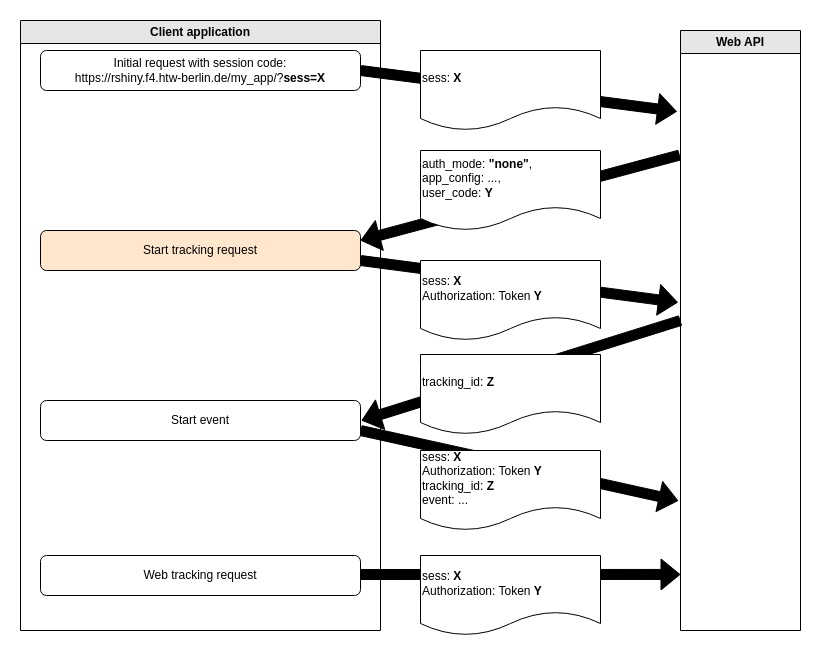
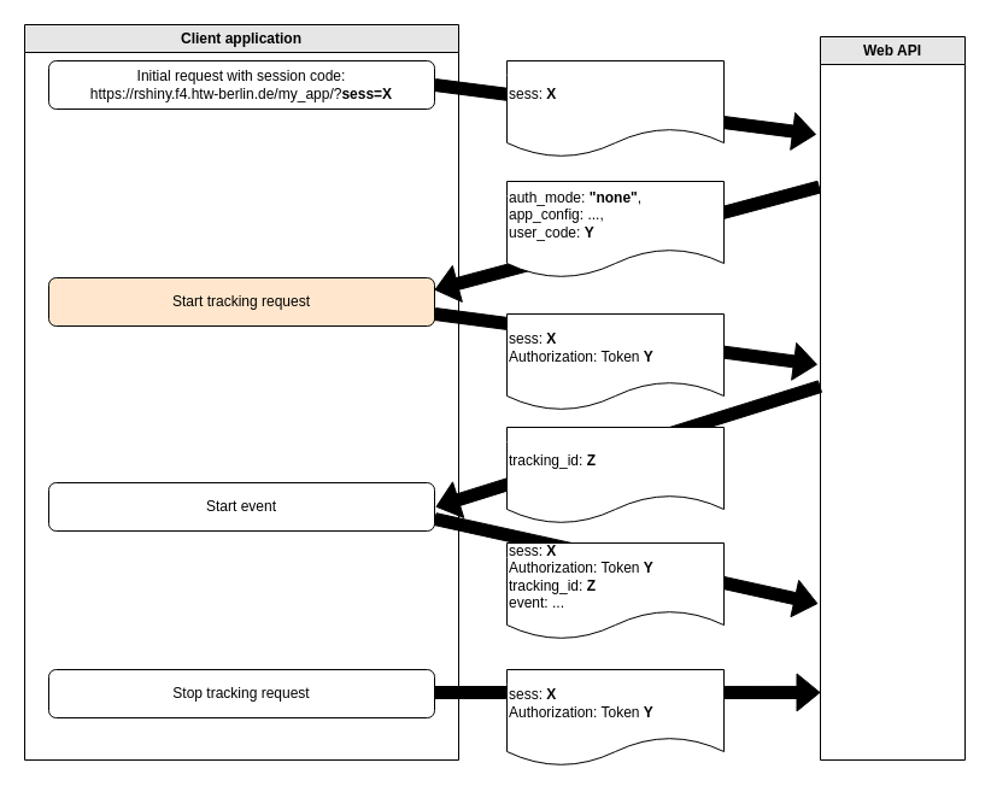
  <mxCell id="0" />
  <mxCell id="1" parent="0" />
  <mxCell id="2" value="" style="shape=flexArrow;endArrow=classic;html=1;rounded=0;exitX=1;exitY=0.75;exitDx=0;exitDy=0;entryX=0;entryY=0.782;entryDx=0;entryDy=0;entryPerimeter=0;fillColor=#000000;" parent="1" edge="1"><mxGeometry width="50" height="50" relative="1" as="geometry"><mxPoint x="360" y="574" as="sourcePoint" /><mxPoint x="680" y="573.94" as="targetPoint" /></mxGeometry></mxCell>
  <mxCell id="3" value="Client application" style="swimlane;whiteSpace=wrap;html=1;fillColor=#E6E6E6;" parent="1" vertex="1"><mxGeometry x="20" y="20" width="360" height="610" as="geometry" /></mxCell>
  <mxCell id="4" value="" style="shape=flexArrow;endArrow=classic;html=1;rounded=0;exitX=1;exitY=0.75;exitDx=0;exitDy=0;entryX=-0.018;entryY=0.672;entryDx=0;entryDy=0;entryPerimeter=0;fillColor=#000000;" parent="1" edge="1"><mxGeometry width="50" height="50" relative="1" as="geometry"><mxPoint x="360" y="430" as="sourcePoint" /><mxPoint x="677.84" y="500.24" as="targetPoint" /></mxGeometry></mxCell>
  <mxCell id="5" value="" style="shape=flexArrow;endArrow=classic;html=1;rounded=0;fillColor=#000000;exitX=-0.006;exitY=0.156;exitDx=0;exitDy=0;exitPerimeter=0;" parent="1" edge="1"><mxGeometry width="50" height="50" relative="1" as="geometry"><mxPoint x="680" y="320" as="sourcePoint" /><mxPoint x="361" y="420" as="targetPoint" /></mxGeometry></mxCell>
  <mxCell id="6" value="tracking_id: &lt;b&gt;Z&lt;/b&gt;" style="shape=document;whiteSpace=wrap;html=1;boundedLbl=1;align=left;" parent="1" vertex="1"><mxGeometry x="420" y="354" width="180" height="80" as="geometry" /></mxCell>
  <mxCell id="7" value="" style="shape=flexArrow;endArrow=classic;html=1;rounded=0;exitX=1;exitY=0.75;exitDx=0;exitDy=0;entryX=-0.021;entryY=0.376;entryDx=0;entryDy=0;entryPerimeter=0;fillColor=#000000;" parent="1" source="12" edge="1"><mxGeometry width="50" height="50" relative="1" as="geometry"><mxPoint x="360" y="250" as="sourcePoint" /><mxPoint x="677.48" y="301.92" as="targetPoint" /></mxGeometry></mxCell>
  <mxCell id="8" value="" style="shape=flexArrow;endArrow=classic;html=1;rounded=0;entryX=1;entryY=0.25;entryDx=0;entryDy=0;fillColor=#000000;exitX=-0.006;exitY=0.156;exitDx=0;exitDy=0;exitPerimeter=0;" parent="1" target="12" edge="1"><mxGeometry width="50" height="50" relative="1" as="geometry"><mxPoint x="679.28" y="154.52" as="sourcePoint" /><mxPoint x="686.52" y="120.97" as="targetPoint" /></mxGeometry></mxCell>
  <mxCell id="9" value="" style="shape=flexArrow;endArrow=classic;html=1;rounded=0;exitX=1;exitY=0.5;exitDx=0;exitDy=0;entryX=-0.029;entryY=0.091;entryDx=0;entryDy=0;entryPerimeter=0;fillColor=#000000;" parent="1" source="10" edge="1"><mxGeometry width="50" height="50" relative="1" as="geometry"><mxPoint x="400" y="220" as="sourcePoint" /><mxPoint x="676.52" y="110.97" as="targetPoint" /></mxGeometry></mxCell>
  <mxCell id="10" value="Initial request with session code:&lt;br&gt;https://rshiny.f4.htw-berlin.de/my_app/?&lt;b&gt;sess=X&lt;/b&gt;" style="rounded=1;whiteSpace=wrap;html=1;fontSize=12;glass=0;strokeWidth=1;shadow=0;" parent="1" vertex="1"><mxGeometry x="40" y="50" width="320" height="40" as="geometry" /></mxCell>
  <mxCell id="11" value="auth_mode: &lt;b&gt;&quot;none&quot;&lt;/b&gt;,&lt;br&gt;app_config: ...,&lt;br&gt;user_code: &lt;b&gt;Y&lt;/b&gt;" style="shape=document;whiteSpace=wrap;html=1;boundedLbl=1;align=left;" parent="1" vertex="1"><mxGeometry x="420" y="150" width="180" height="80" as="geometry" /></mxCell>
  <mxCell id="12" value="Start tracking request" style="rounded=1;whiteSpace=wrap;html=1;fillColor=#ffe6cc;" parent="1" vertex="1"><mxGeometry x="40" y="230" width="320" height="40" as="geometry" /></mxCell>
  <mxCell id="13" value="sess: &lt;b&gt;X&lt;/b&gt;&lt;br&gt;Authorization: Token &lt;b&gt;Y&lt;/b&gt;" style="shape=document;whiteSpace=wrap;html=1;boundedLbl=1;align=left;" parent="1" vertex="1"><mxGeometry x="420" y="260" width="180" height="80" as="geometry" /></mxCell>
  <mxCell id="14" value="sess: &lt;b&gt;X&lt;/b&gt;" style="shape=document;whiteSpace=wrap;html=1;boundedLbl=1;align=left;" parent="1" vertex="1"><mxGeometry x="420" y="50" width="180" height="80" as="geometry" /></mxCell>
  <mxCell id="15" value="Start event" style="rounded=1;whiteSpace=wrap;html=1;" parent="1" vertex="1"><mxGeometry x="40" y="400" width="320" height="40" as="geometry" /></mxCell>
  <mxCell id="16" value="sess: &lt;b&gt;X&lt;/b&gt;&lt;br&gt;Authorization: Token &lt;b&gt;Y&lt;/b&gt;&lt;br&gt;tracking_id: &lt;b&gt;Z&lt;/b&gt;&lt;br&gt;event: ..." style="shape=document;whiteSpace=wrap;html=1;boundedLbl=1;align=left;" parent="1" vertex="1"><mxGeometry x="420" y="450" width="180" height="80" as="geometry" /></mxCell>
- <mxCell id="17" value="Web tracking request" style="rounded=1;whiteSpace=wrap;html=1;" parent="1" vertex="1"><mxGeometry x="40" y="555" width="320" height="40" as="geometry" /></mxCell>
+ <mxCell id="17" value="Stop tracking request" style="rounded=1;whiteSpace=wrap;html=1;" parent="1" vertex="1"><mxGeometry x="40" y="555" width="320" height="40" as="geometry" /></mxCell>
  <mxCell id="18" value="sess: &lt;b&gt;X&lt;/b&gt;&lt;br&gt;Authorization: Token &lt;b&gt;Y&lt;/b&gt;" style="shape=document;whiteSpace=wrap;html=1;boundedLbl=1;align=left;" parent="1" vertex="1"><mxGeometry x="420" y="555" width="180" height="80" as="geometry" /></mxCell>
  <mxCell id="19" value="Web API" style="swimlane;whiteSpace=wrap;html=1;fillColor=#E6E6E6;" parent="1" vertex="1"><mxGeometry x="680" y="30" width="120" height="600" as="geometry" /></mxCell>
